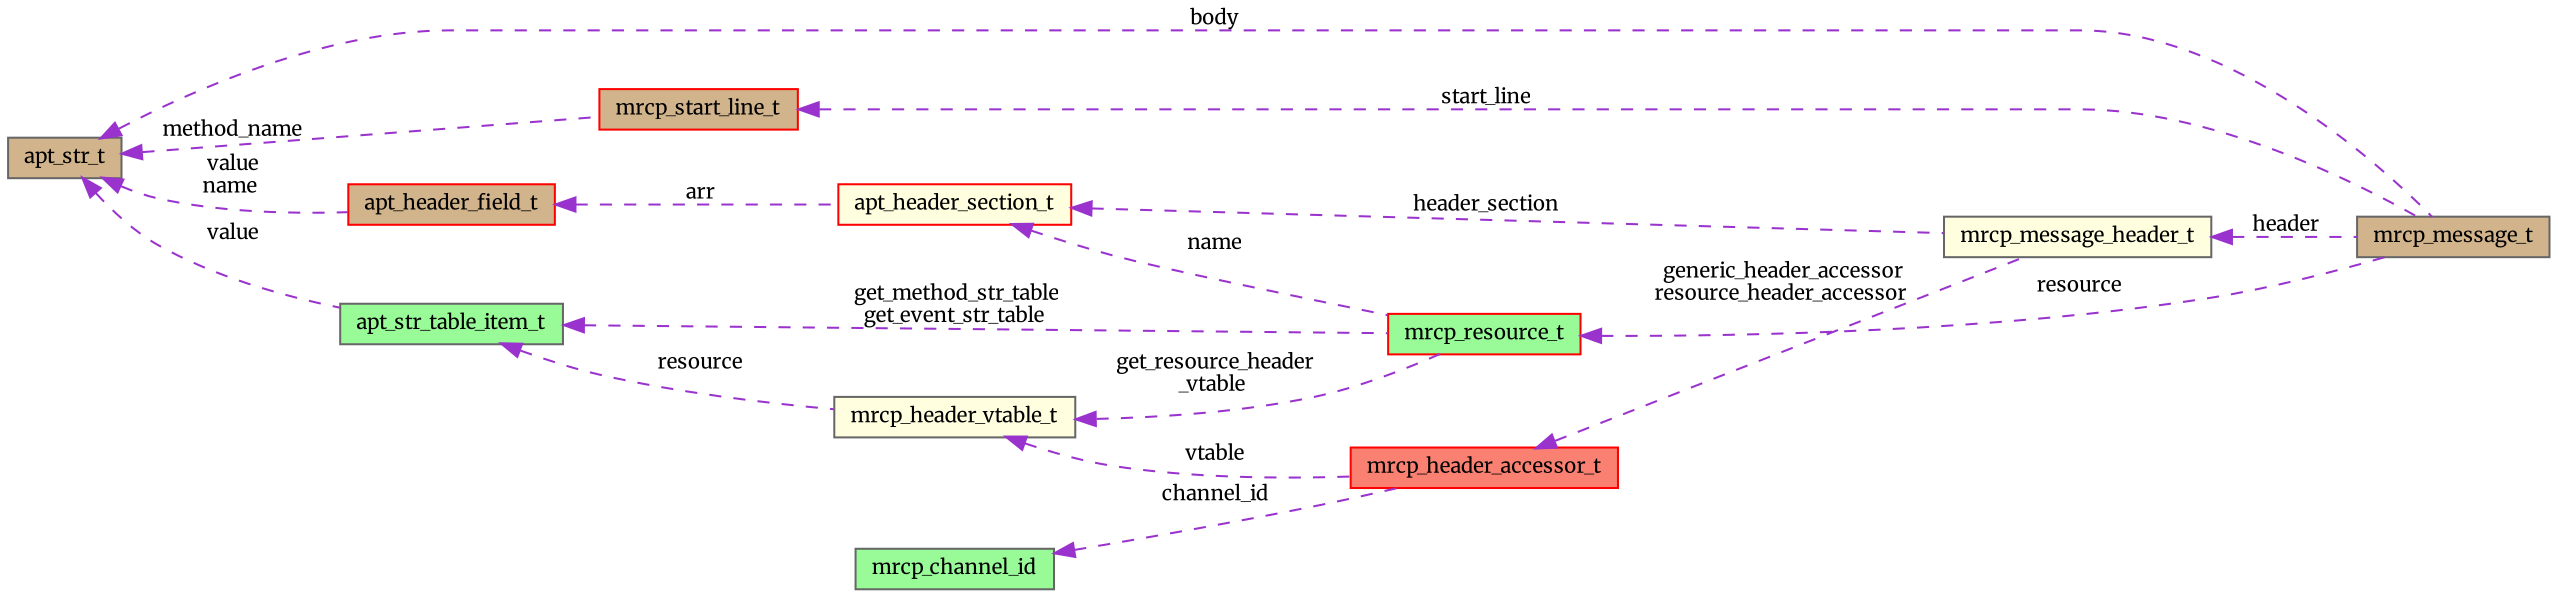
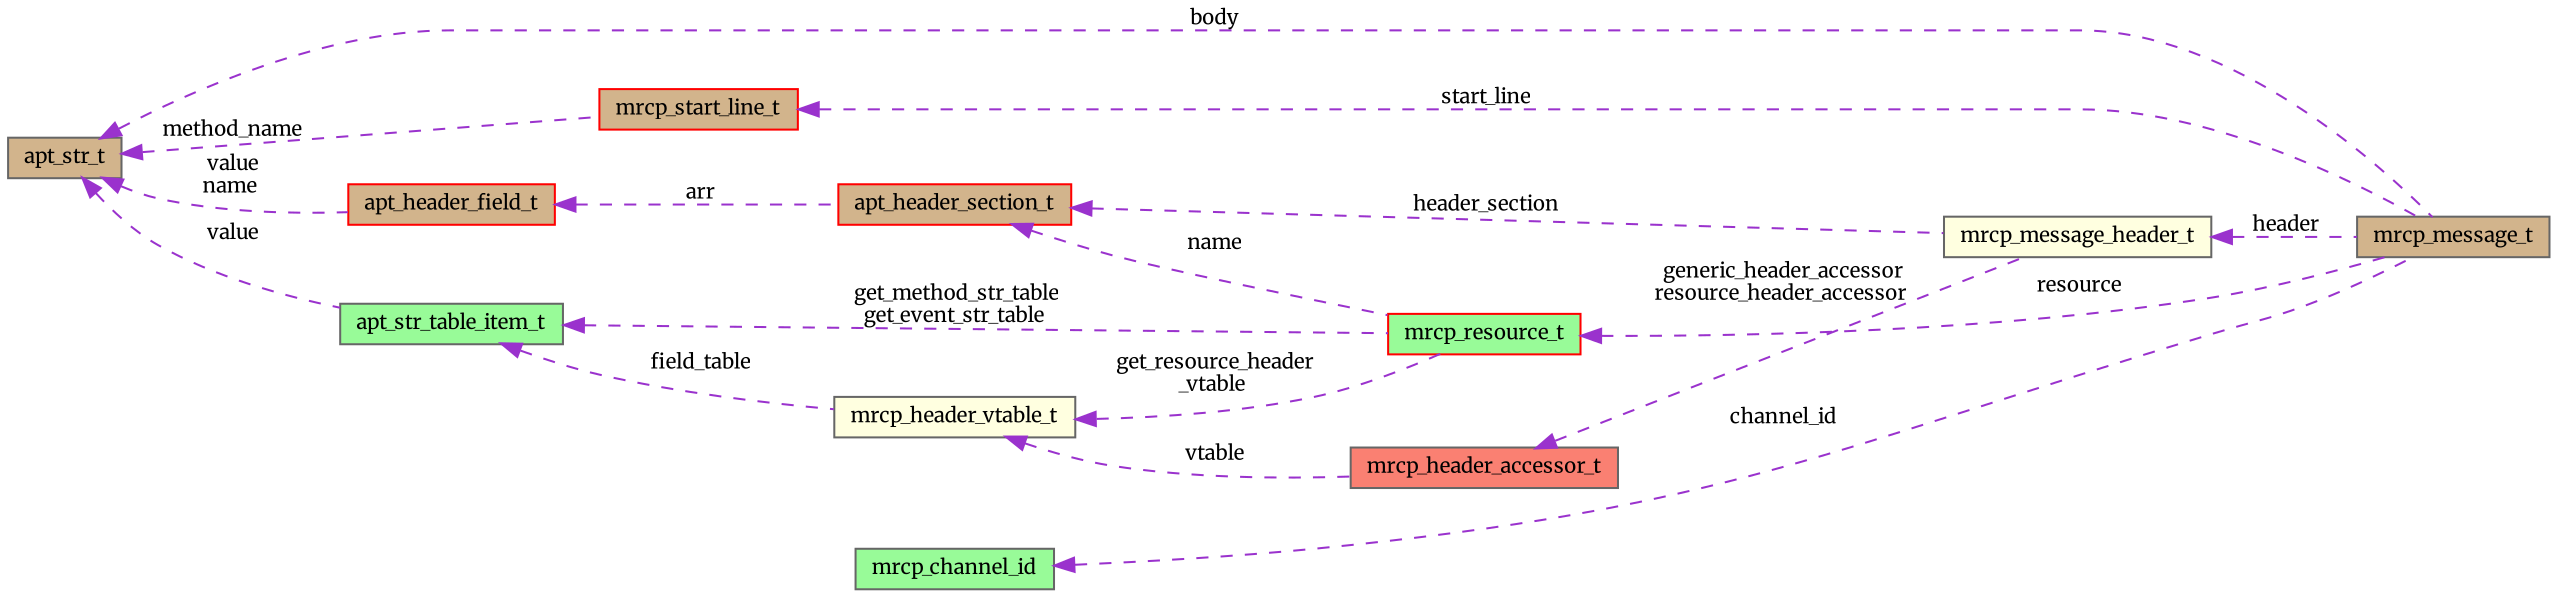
  digraph {
    fontname=Merriweather
    rankdir=LR
    node [color=gray40 fillcolor=tan fontname=Merriweather fontsize=10 shape=record style=filled]
    edge [color=darkorchid3 dir=back fontname=Merriweather fontsize=10 labelfontname=Helvetica labelfontsize=10 style=dashed]
    n1 [fontcolor=black height=0.2 label=mrcp_message_t width=0.4]
    n2 [color=red height=0.2 label=mrcp_start_line_t width=0.4]
    n3 [height=0.2 label=apt_str_t width=0.4]
    n4 [color=red height=0.2 label=apt_header_field_t width=0.4]
    n5 [fillcolor=palegreen height=0.2 label=apt_str_table_item_t width=0.4]
-   n6 [color=red fillcolor=lightyellow height=0.2 label=apt_header_section_t width=0.4]
+   n6 [color=red height=0.2 label=apt_header_section_t width=0.4]
    n7 [color=red fillcolor=palegreen height=0.2 label=mrcp_resource_t width=0.4]
    n8 [fillcolor=lightyellow height=0.2 label=mrcp_header_vtable_t width=0.4]
    n9 [fillcolor=palegreen height=0.2 label=mrcp_channel_id width=0.4]
    n10 [fillcolor=lightyellow height=0.2 label=mrcp_message_header_t width=0.4]
-   n11 [color=red fillcolor=salmon height=0.2 label=mrcp_header_accessor_t width=0.4]
+   n11 [fillcolor=salmon height=0.2 label=mrcp_header_accessor_t width=0.4]
    n2 -> n1 [label=" start_line"]
    n3 -> n1 [label=" body"]
    n3 -> n2 [label=" method_name"]
    n3 -> n4 [label=" value\nname"]
    n3 -> n5 [label=" value"]
    n4 -> n6 [label=" arr"]
    n5 -> n7 [label=" get_method_str_table\nget_event_str_table"]
-   n5 -> n8 [label=" resource"]
+   n5 -> n8 [label=" field_table"]
    n6 -> n7 [label=" name"]
    n6 -> n10 [label=" header_section"]
    n7 -> n1 [label=" resource"]
    n8 -> n7 [label=" get_resource_header\l_vtable"]
    n8 -> n11 [label=" vtable"]
-   n9 -> n11 [label=" channel_id"]
+   n9 -> n1 [label=" channel_id"]
    n10 -> n1 [label=" header"]
    n11 -> n10 [label=" generic_header_accessor\nresource_header_accessor"]
  }
